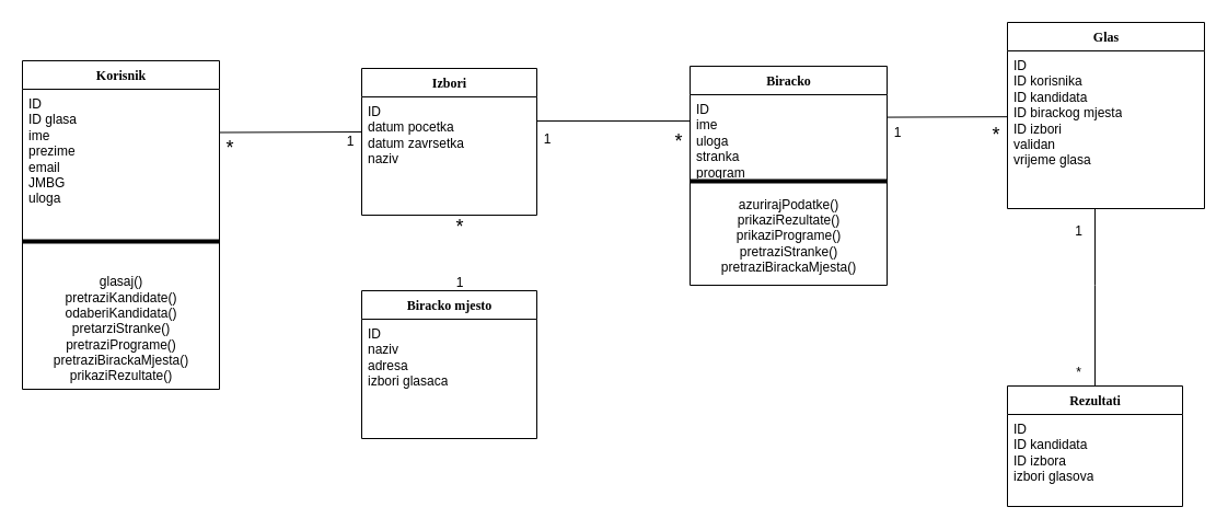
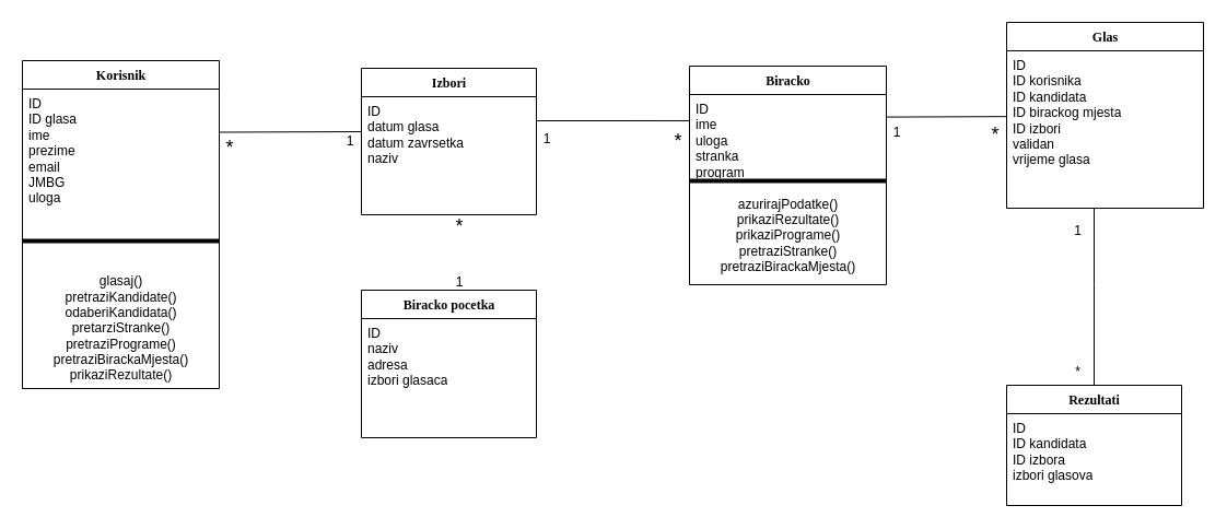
  <mxCell id="0" />
  <mxCell id="1" parent="0" />
  <mxCell id="2" value="Izbori" style="swimlane;html=1;fontStyle=1;align=center;verticalAlign=top;childLayout=stackLayout;horizontal=1;startSize=26;horizontalStack=0;resizeParent=1;resizeLast=0;collapsible=1;marginBottom=0;swimlaneFillColor=#ffffff;rounded=0;shadow=0;comic=0;labelBackgroundColor=none;strokeWidth=1;fillColor=none;fontFamily=Verdana;fontSize=12" parent="1" vertex="1"><mxGeometry x="330" y="62" width="160" height="134" as="geometry" /></mxCell>
- <mxCell id="3" value="ID&lt;br&gt;datum pocetka&lt;div&gt;datum zavrsetka&lt;br&gt;naziv&lt;br&gt;&lt;br&gt;&lt;/div&gt;" style="text;html=1;strokeColor=none;fillColor=none;align=left;verticalAlign=top;spacingLeft=4;spacingRight=4;whiteSpace=wrap;overflow=hidden;rotatable=0;points=[[0,0.5],[1,0.5]];portConstraint=eastwest;" parent="2" vertex="1"><mxGeometry y="26" width="160" height="108" as="geometry" /></mxCell>
- <mxCell id="4" value="Biracko mjesto" style="swimlane;html=1;fontStyle=1;align=center;verticalAlign=top;childLayout=stackLayout;horizontal=1;startSize=26;horizontalStack=0;resizeParent=1;resizeLast=0;collapsible=1;marginBottom=0;swimlaneFillColor=#ffffff;rounded=0;shadow=0;comic=0;labelBackgroundColor=none;strokeWidth=1;fillColor=none;fontFamily=Verdana;fontSize=12" parent="1" vertex="1"><mxGeometry x="330" y="265" width="160" height="135" as="geometry" /></mxCell>
+ <mxCell id="3" value="ID&lt;br&gt;datum glasa&lt;div&gt;datum zavrsetka&lt;br&gt;naziv&lt;br&gt;&lt;br&gt;&lt;/div&gt;" style="text;html=1;strokeColor=none;fillColor=none;align=left;verticalAlign=top;spacingLeft=4;spacingRight=4;whiteSpace=wrap;overflow=hidden;rotatable=0;points=[[0,0.5],[1,0.5]];portConstraint=eastwest;" parent="2" vertex="1"><mxGeometry y="26" width="160" height="108" as="geometry" /></mxCell>
+ <mxCell id="4" value="Biracko pocetka" style="swimlane;html=1;fontStyle=1;align=center;verticalAlign=top;childLayout=stackLayout;horizontal=1;startSize=26;horizontalStack=0;resizeParent=1;resizeLast=0;collapsible=1;marginBottom=0;swimlaneFillColor=#ffffff;rounded=0;shadow=0;comic=0;labelBackgroundColor=none;strokeWidth=1;fillColor=none;fontFamily=Verdana;fontSize=12" parent="1" vertex="1"><mxGeometry x="330" y="265" width="160" height="135" as="geometry" /></mxCell>
  <mxCell id="5" value="ID&lt;div&gt;naziv&lt;/div&gt;&lt;div&gt;adresa&amp;nbsp;&lt;/div&gt;&lt;div&gt;izbori glasaca&lt;/div&gt;" style="text;html=1;strokeColor=none;fillColor=none;align=left;verticalAlign=top;spacingLeft=4;spacingRight=4;whiteSpace=wrap;overflow=hidden;rotatable=0;points=[[0,0.5],[1,0.5]];portConstraint=eastwest;" parent="4" vertex="1"><mxGeometry y="26" width="160" height="74" as="geometry" /></mxCell>
  <mxCell id="6" value="Korisnik" style="swimlane;html=1;fontStyle=1;align=center;verticalAlign=top;childLayout=stackLayout;horizontal=1;startSize=26;horizontalStack=0;resizeParent=1;resizeLast=0;collapsible=1;marginBottom=0;swimlaneFillColor=#ffffff;rounded=0;shadow=0;comic=0;labelBackgroundColor=none;strokeWidth=1;fillColor=none;fontFamily=Verdana;fontSize=12" parent="1" vertex="1"><mxGeometry x="20" y="55" width="180" height="300" as="geometry" /></mxCell>
  <mxCell id="7" value="ID&lt;div&gt;ID glasa&lt;br&gt;ime&lt;br&gt;prezime&lt;br&gt;email&lt;/div&gt;&lt;div&gt;JMBG&lt;/div&gt;&lt;div&gt;uloga&lt;/div&gt;" style="text;html=1;strokeColor=none;fillColor=none;align=left;verticalAlign=top;spacingLeft=4;spacingRight=4;whiteSpace=wrap;overflow=hidden;rotatable=0;points=[[0,0.5],[1,0.5]];portConstraint=eastwest;" parent="6" vertex="1"><mxGeometry y="26" width="180" height="114" as="geometry" /></mxCell>
  <mxCell id="8" value="" style="line;strokeWidth=4;html=1;perimeter=backbonePerimeter;points=[];outlineConnect=0;" parent="6" vertex="1"><mxGeometry y="140" width="180" height="50" as="geometry" /></mxCell>
  <mxCell id="9" value="glasaj()&lt;div&gt;pretraziKandidate()&lt;/div&gt;&lt;div&gt;odaberiKandidata()&lt;/div&gt;&lt;div&gt;pretarziStranke()&lt;/div&gt;&lt;div&gt;pretraziPrograme()&lt;/div&gt;&lt;div&gt;pretraziBirackaMjesta()&lt;/div&gt;&lt;div&gt;prikaziRezultate()&lt;/div&gt;" style="text;html=1;align=center;verticalAlign=middle;resizable=0;points=[];autosize=1;strokeColor=none;fillColor=none;" vertex="1" parent="6"><mxGeometry y="190" width="180" height="110" as="geometry" /></mxCell>
  <mxCell id="10" value="" style="endArrow=none;html=1;rounded=0;entryX=1.005;entryY=0.637;entryDx=0;entryDy=0;entryPerimeter=0;" parent="1" edge="1"><mxGeometry width="50" height="50" relative="1" as="geometry"><mxPoint x="330" y="120" as="sourcePoint" /><mxPoint x="200" y="120.508" as="targetPoint" /></mxGeometry></mxCell>
  <mxCell id="11" value="&lt;font style=&quot;font-size: 18px;&quot;&gt;*&lt;/font&gt;" style="text;html=1;strokeColor=none;fillColor=none;align=center;verticalAlign=middle;whiteSpace=wrap;rounded=0;" parent="1" vertex="1"><mxGeometry x="200" y="128" width="20" height="14" as="geometry" /></mxCell>
  <mxCell id="12" value="1" style="text;html=1;strokeColor=none;fillColor=none;align=center;verticalAlign=middle;whiteSpace=wrap;rounded=0;" parent="1" vertex="1"><mxGeometry x="310" y="124" width="20" height="10" as="geometry" /></mxCell>
  <mxCell id="13" value="" style="endArrow=none;html=1;rounded=0;entryX=1;entryY=0.5;entryDx=0;entryDy=0;exitX=0.007;exitY=0.702;exitDx=0;exitDy=0;exitPerimeter=0;" parent="1" edge="1"><mxGeometry width="50" height="50" relative="1" as="geometry"><mxPoint x="631.12" y="110.04" as="sourcePoint" /><mxPoint x="490" y="110" as="targetPoint" /></mxGeometry></mxCell>
  <mxCell id="14" value="1" style="text;html=1;strokeColor=none;fillColor=none;align=center;verticalAlign=middle;whiteSpace=wrap;rounded=0;" parent="1" vertex="1"><mxGeometry x="490" y="120" width="20" height="14" as="geometry" /></mxCell>
  <mxCell id="15" value="&lt;font style=&quot;font-size: 18px;&quot;&gt;*&lt;/font&gt;" style="text;html=1;strokeColor=none;fillColor=none;align=center;verticalAlign=middle;whiteSpace=wrap;rounded=0;" parent="1" vertex="1"><mxGeometry x="610" y="124" width="20" height="10" as="geometry" /></mxCell>
  <mxCell id="16" value="1" style="text;html=1;strokeColor=none;fillColor=none;align=center;verticalAlign=middle;whiteSpace=wrap;rounded=0;" parent="1" vertex="1"><mxGeometry x="410" y="251" width="20" height="14" as="geometry" /></mxCell>
  <mxCell id="17" value="&lt;font style=&quot;font-size: 18px;&quot;&gt;*&lt;/font&gt;" style="text;html=1;strokeColor=none;fillColor=none;align=center;verticalAlign=middle;whiteSpace=wrap;rounded=0;" parent="1" vertex="1"><mxGeometry x="410" y="200" width="20" height="14" as="geometry" /></mxCell>
  <mxCell id="18" value="Rezultati" style="swimlane;html=1;fontStyle=1;align=center;verticalAlign=top;childLayout=stackLayout;horizontal=1;startSize=26;horizontalStack=0;resizeParent=1;resizeLast=0;collapsible=1;marginBottom=0;swimlaneFillColor=#ffffff;rounded=0;shadow=0;comic=0;labelBackgroundColor=none;strokeWidth=1;fillColor=none;fontFamily=Verdana;fontSize=12" parent="1" vertex="1"><mxGeometry x="920" y="352" width="160" height="110" as="geometry" /></mxCell>
  <mxCell id="19" value="ID&lt;div&gt;ID kandidata&lt;/div&gt;&lt;div&gt;ID izbora&lt;/div&gt;&lt;div&gt;izbori glasova&lt;/div&gt;" style="text;html=1;strokeColor=none;fillColor=none;align=left;verticalAlign=top;spacingLeft=4;spacingRight=4;whiteSpace=wrap;overflow=hidden;rotatable=0;points=[[0,0.5],[1,0.5]];portConstraint=eastwest;" parent="18" vertex="1"><mxGeometry y="26" width="160" height="84" as="geometry" /></mxCell>
  <mxCell id="20" value="Biracko" style="swimlane;html=1;fontStyle=1;align=center;verticalAlign=top;childLayout=stackLayout;horizontal=1;startSize=26;horizontalStack=0;resizeParent=1;resizeLast=0;collapsible=1;marginBottom=0;swimlaneFillColor=#ffffff;rounded=0;shadow=0;comic=0;labelBackgroundColor=none;strokeWidth=1;fillColor=none;fontFamily=Verdana;fontSize=12" parent="1" vertex="1"><mxGeometry x="630" y="60" width="180" height="200" as="geometry" /></mxCell>
  <mxCell id="21" value="ID&lt;div&gt;ime&lt;/div&gt;&lt;div&gt;uloga&lt;/div&gt;&lt;div&gt;stranka&lt;/div&gt;&lt;div&gt;program&lt;/div&gt;" style="text;html=1;strokeColor=none;fillColor=none;align=left;verticalAlign=top;spacingLeft=4;spacingRight=4;whiteSpace=wrap;overflow=hidden;rotatable=0;points=[[0,0.5],[1,0.5]];portConstraint=eastwest;" parent="20" vertex="1"><mxGeometry y="26" width="180" height="74" as="geometry" /></mxCell>
  <mxCell id="22" value="" style="line;strokeWidth=4;html=1;perimeter=backbonePerimeter;points=[];outlineConnect=0;" parent="20" vertex="1"><mxGeometry y="100" width="180" height="10" as="geometry" /></mxCell>
  <mxCell id="23" value="azurirajPodatke()&lt;div&gt;prikaziRezultate()&lt;/div&gt;&lt;div&gt;prikaziPrograme()&lt;/div&gt;&lt;div&gt;pretraziStranke()&lt;/div&gt;&lt;div&gt;pretraziBirackaMjesta()&lt;/div&gt;" style="text;html=1;align=center;verticalAlign=middle;resizable=0;points=[];autosize=1;strokeColor=none;fillColor=none;" vertex="1" parent="20"><mxGeometry y="110" width="180" height="90" as="geometry" /></mxCell>
  <mxCell id="24" value="" style="endArrow=none;html=1;rounded=0;entryX=1;entryY=0.5;entryDx=0;entryDy=0;" parent="1" edge="1"><mxGeometry width="50" height="50" relative="1" as="geometry"><mxPoint x="920" y="106.17" as="sourcePoint" /><mxPoint x="810" y="106.58" as="targetPoint" /></mxGeometry></mxCell>
  <mxCell id="25" value="1" style="text;html=1;strokeColor=none;fillColor=none;align=center;verticalAlign=middle;whiteSpace=wrap;rounded=0;" parent="1" vertex="1"><mxGeometry x="810" y="114" width="20" height="14" as="geometry" /></mxCell>
  <mxCell id="26" value="&lt;font style=&quot;font-size: 18px;&quot;&gt;*&lt;/font&gt;" style="text;html=1;strokeColor=none;fillColor=none;align=center;verticalAlign=middle;whiteSpace=wrap;rounded=0;" parent="1" vertex="1"><mxGeometry x="900" y="118" width="20" height="10" as="geometry" /></mxCell>
  <mxCell id="27" value="Glas" style="swimlane;html=1;fontStyle=1;align=center;verticalAlign=top;childLayout=stackLayout;horizontal=1;startSize=26;horizontalStack=0;resizeParent=1;resizeLast=0;collapsible=1;marginBottom=0;swimlaneFillColor=#ffffff;rounded=0;shadow=0;comic=0;labelBackgroundColor=none;strokeWidth=1;fillColor=none;fontFamily=Verdana;fontSize=12" parent="1" vertex="1"><mxGeometry x="920" y="20" width="180" height="170" as="geometry" /></mxCell>
  <mxCell id="28" value="ID&lt;div&gt;ID korisnika&lt;/div&gt;&lt;div&gt;ID kandidata&lt;/div&gt;&lt;div&gt;ID birackog mjesta&lt;/div&gt;&lt;div&gt;ID izbori&lt;/div&gt;&lt;div&gt;validan&lt;/div&gt;&lt;div&gt;vrijeme glasa&lt;/div&gt;" style="text;html=1;strokeColor=none;fillColor=none;align=left;verticalAlign=top;spacingLeft=4;spacingRight=4;whiteSpace=wrap;overflow=hidden;rotatable=0;points=[[0,0.5],[1,0.5]];portConstraint=eastwest;" parent="27" vertex="1"><mxGeometry y="26" width="180" height="114" as="geometry" /></mxCell>
  <mxCell id="29" value="" style="endArrow=none;html=1;rounded=0;entryX=0.5;entryY=0;entryDx=0;entryDy=0;" edge="1" parent="1" target="18"><mxGeometry width="50" height="50" relative="1" as="geometry"><mxPoint x="1000" y="190" as="sourcePoint" /><mxPoint x="500" y="120" as="targetPoint" /><Array as="points"><mxPoint x="1000" y="260" /></Array></mxGeometry></mxCell>
  <mxCell id="30" value="1" style="text;html=1;align=center;verticalAlign=middle;resizable=0;points=[];autosize=1;strokeColor=none;fillColor=none;" vertex="1" parent="1"><mxGeometry x="970" y="196" width="30" height="30" as="geometry" /></mxCell>
  <mxCell id="31" value="*" style="text;html=1;align=center;verticalAlign=middle;resizable=0;points=[];autosize=1;strokeColor=none;fillColor=none;" vertex="1" parent="1"><mxGeometry x="970" y="325" width="30" height="30" as="geometry" /></mxCell>
